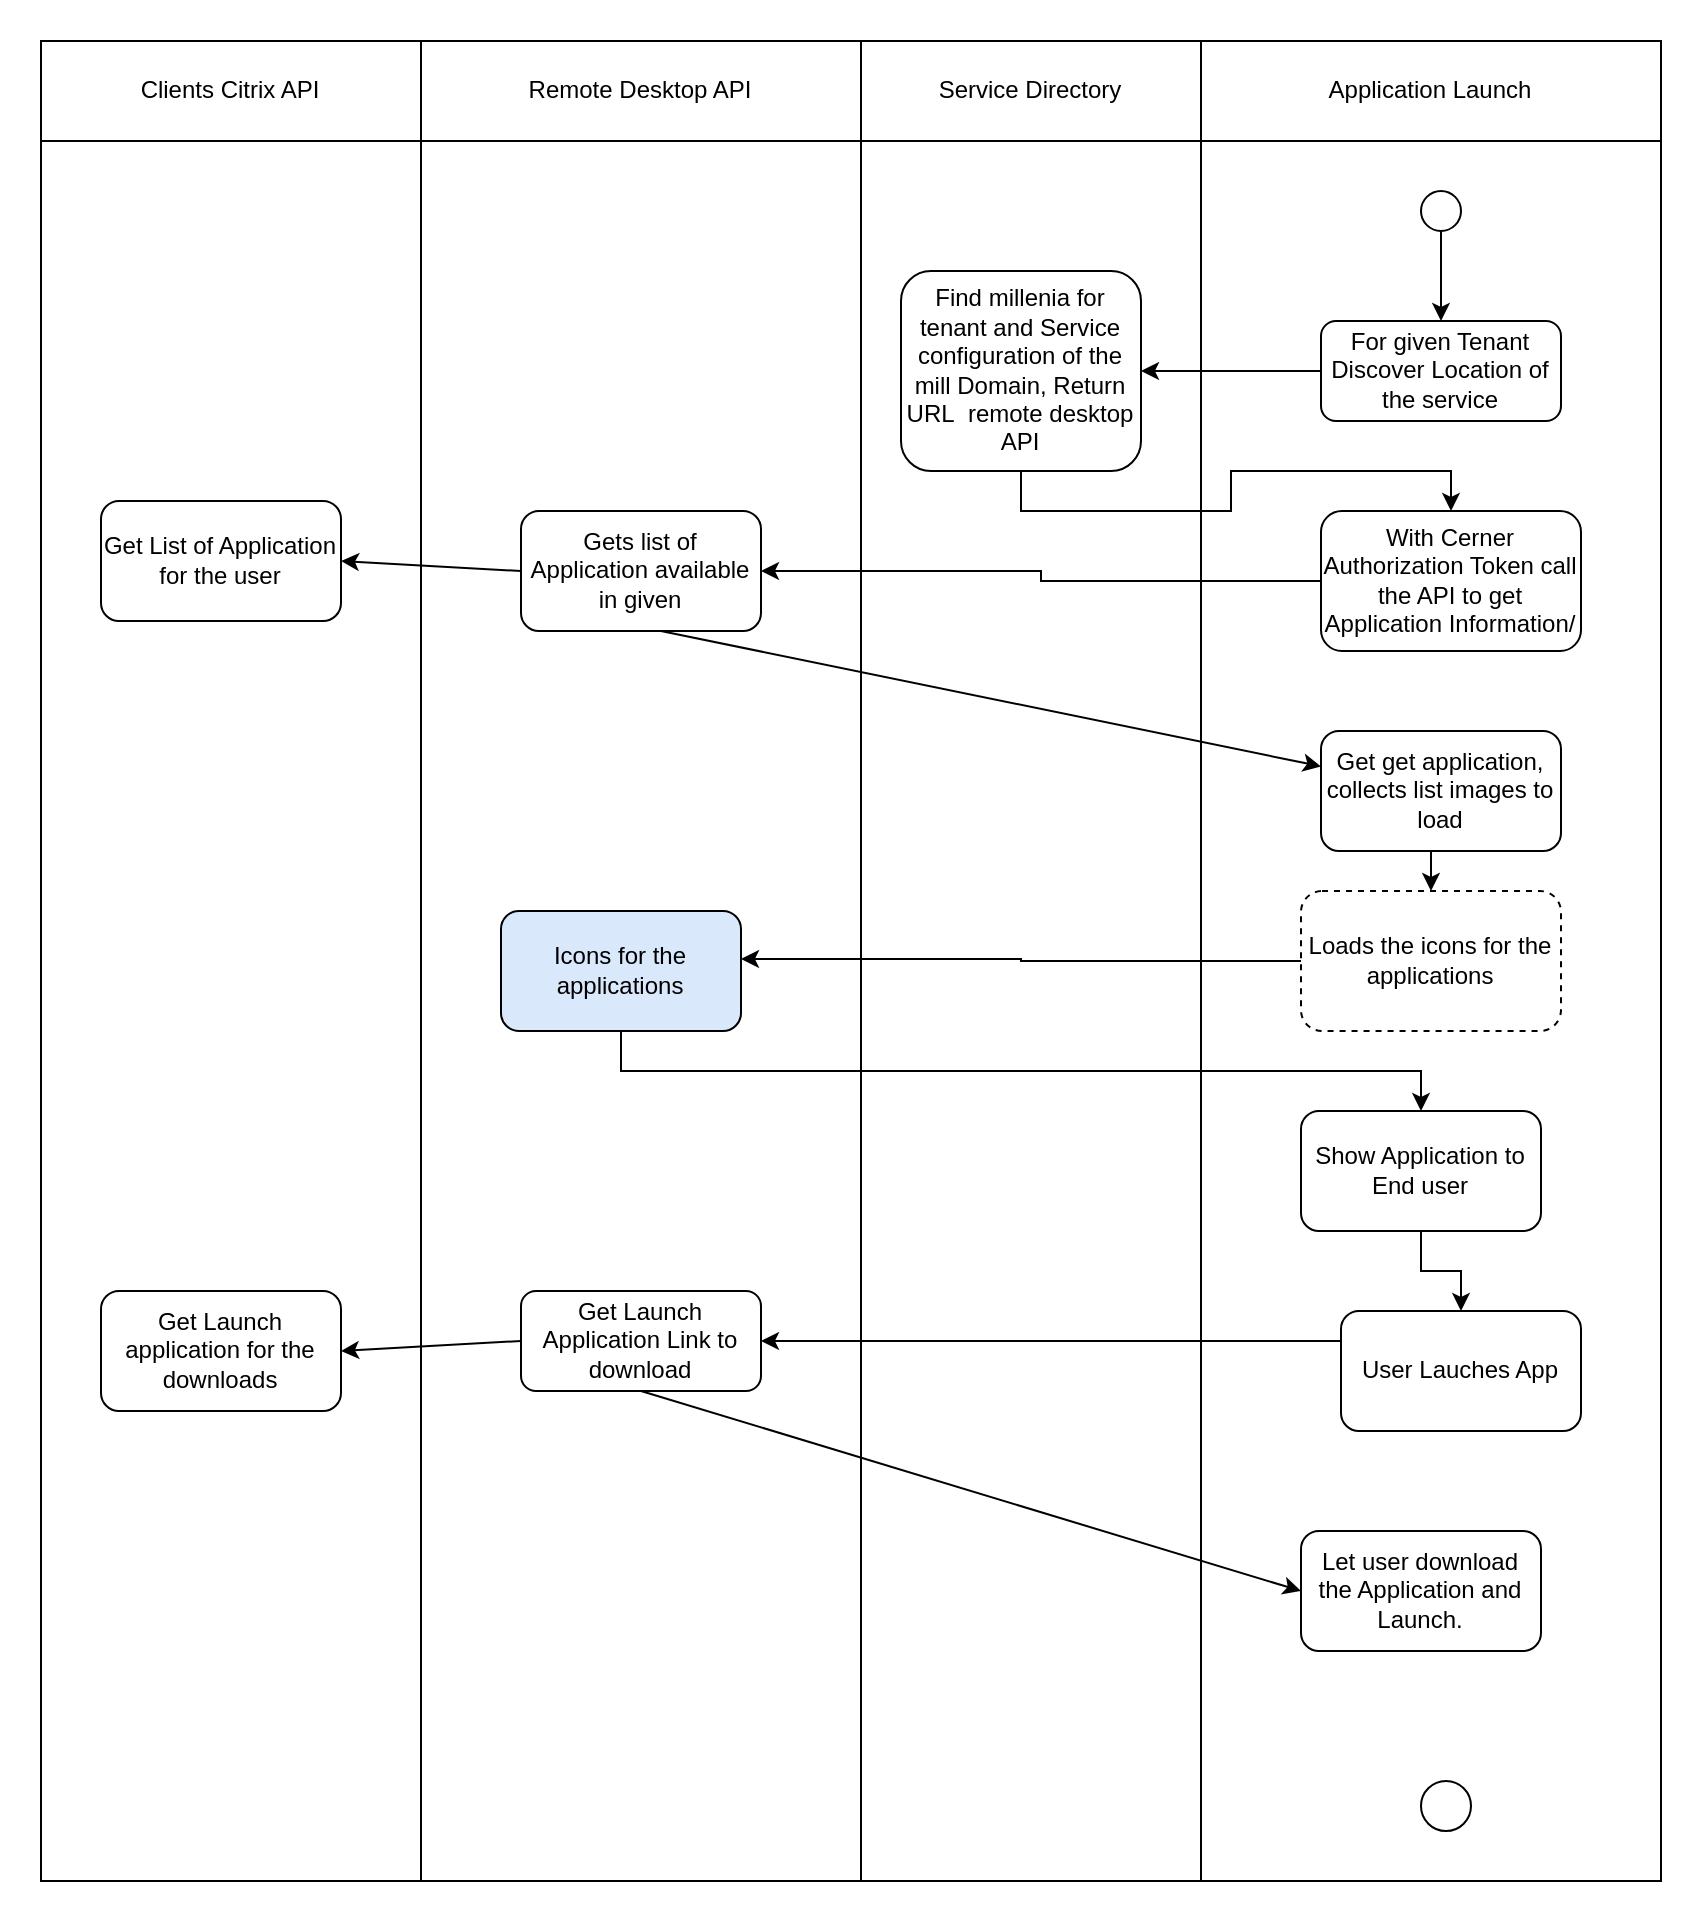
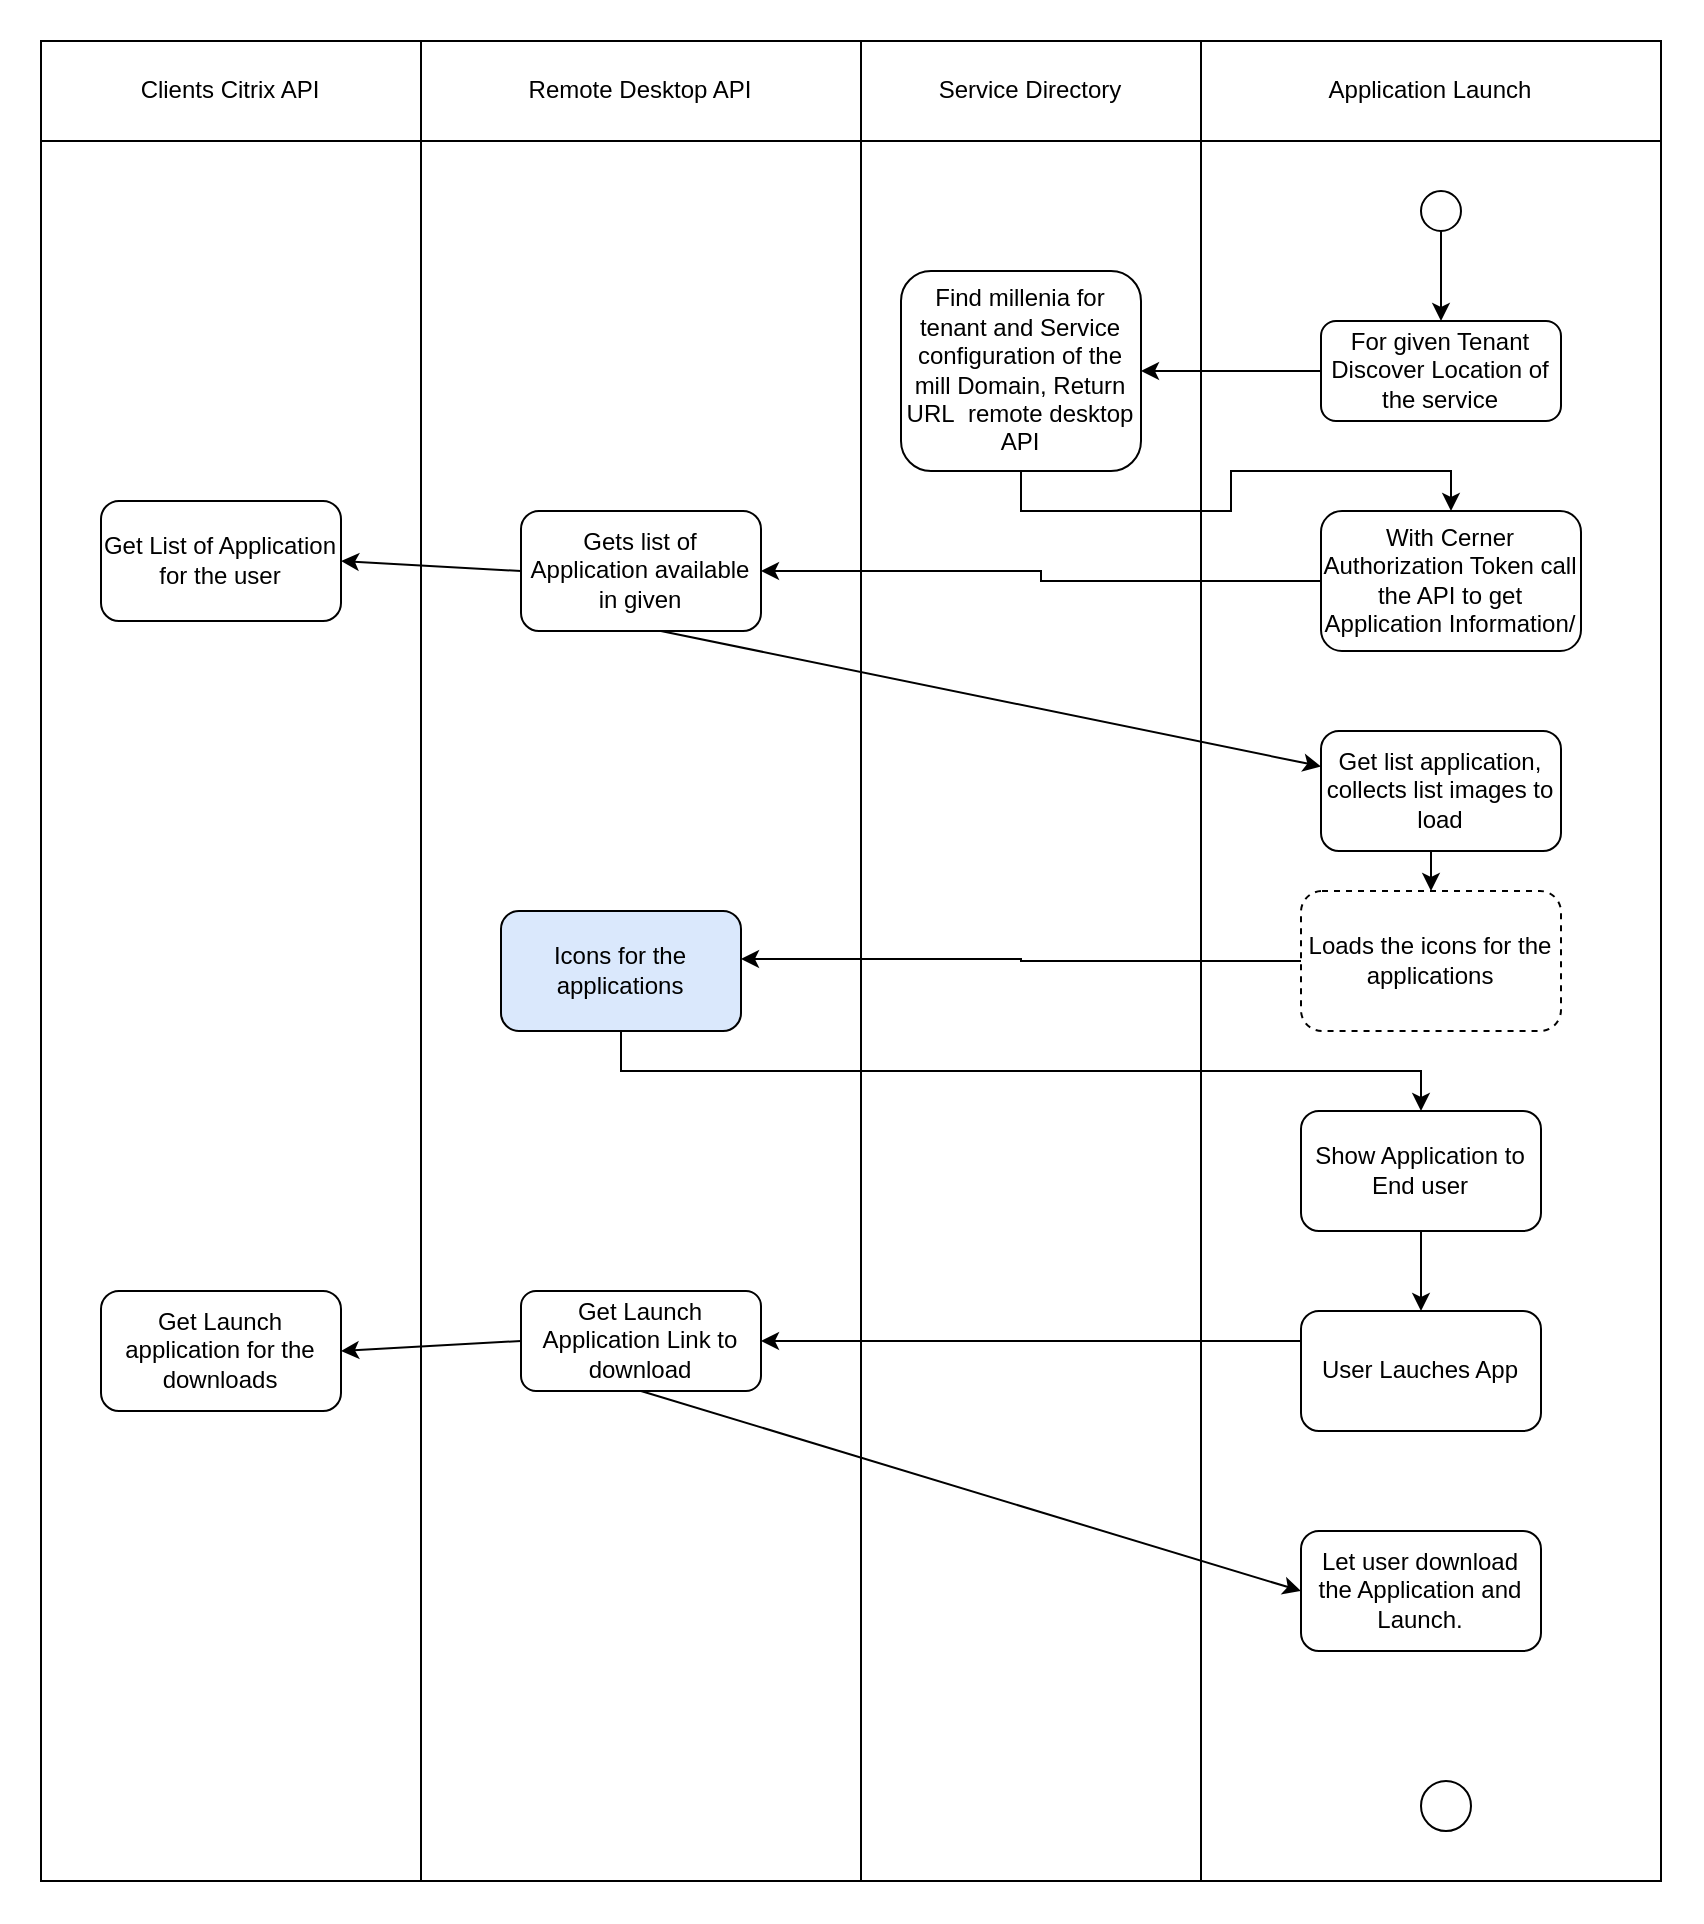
  <mxCell id="0" />
  <mxCell id="1" parent="0" />
  <mxCell id="2" value="" style="shape=table;startSize=0;container=1;collapsible=0;childLayout=tableLayout;" vertex="1" parent="1"><mxGeometry x="20" y="20" width="810" height="920" as="geometry" /></mxCell>
  <mxCell id="3" value="" style="shape=tableRow;horizontal=0;startSize=0;swimlaneHead=0;swimlaneBody=0;top=0;left=0;bottom=0;right=0;collapsible=0;dropTarget=0;fillColor=none;points=[[0,0.5],[1,0.5]];portConstraint=eastwest;" vertex="1" parent="2"><mxGeometry width="810" height="50" as="geometry" /></mxCell>
  <mxCell id="4" value="Clients Citrix API" style="shape=partialRectangle;html=1;whiteSpace=wrap;connectable=0;overflow=hidden;fillColor=none;top=0;left=0;bottom=0;right=0;pointerEvents=1;" vertex="1" parent="3"><mxGeometry width="190" height="50" as="geometry"><mxRectangle width="190" height="50" as="alternateBounds" /></mxGeometry></mxCell>
  <mxCell id="5" value="Remote Desktop API" style="shape=partialRectangle;html=1;whiteSpace=wrap;connectable=0;overflow=hidden;fillColor=none;top=0;left=0;bottom=0;right=0;pointerEvents=1;" vertex="1" parent="3"><mxGeometry x="190" width="220" height="50" as="geometry"><mxRectangle width="220" height="50" as="alternateBounds" /></mxGeometry></mxCell>
  <mxCell id="6" value="Service Directory" style="shape=partialRectangle;html=1;whiteSpace=wrap;connectable=0;overflow=hidden;fillColor=none;top=0;left=0;bottom=0;right=0;pointerEvents=1;" vertex="1" parent="3"><mxGeometry x="410" width="170" height="50" as="geometry"><mxRectangle width="170" height="50" as="alternateBounds" /></mxGeometry></mxCell>
  <mxCell id="7" value="Application Launch" style="shape=partialRectangle;html=1;whiteSpace=wrap;connectable=0;overflow=hidden;fillColor=none;top=0;left=0;bottom=0;right=0;pointerEvents=1;" vertex="1" parent="3"><mxGeometry x="580" width="230" height="50" as="geometry"><mxRectangle width="230" height="50" as="alternateBounds" /></mxGeometry></mxCell>
  <mxCell id="8" value="" style="shape=tableRow;horizontal=0;startSize=0;swimlaneHead=0;swimlaneBody=0;top=0;left=0;bottom=0;right=0;collapsible=0;dropTarget=0;fillColor=none;points=[[0,0.5],[1,0.5]];portConstraint=eastwest;" vertex="1" parent="2"><mxGeometry y="50" width="810" height="870" as="geometry" /></mxCell>
  <mxCell id="9" value="" style="shape=partialRectangle;html=1;whiteSpace=wrap;connectable=0;overflow=hidden;fillColor=none;top=0;left=0;bottom=0;right=0;pointerEvents=1;" vertex="1" parent="8"><mxGeometry width="190" height="870" as="geometry"><mxRectangle width="190" height="870" as="alternateBounds" /></mxGeometry></mxCell>
  <mxCell id="10" value="" style="shape=partialRectangle;html=1;whiteSpace=wrap;connectable=0;overflow=hidden;fillColor=none;top=0;left=0;bottom=0;right=0;pointerEvents=1;" vertex="1" parent="8"><mxGeometry x="190" width="220" height="870" as="geometry"><mxRectangle width="220" height="870" as="alternateBounds" /></mxGeometry></mxCell>
  <mxCell id="11" value="" style="shape=partialRectangle;html=1;whiteSpace=wrap;connectable=0;overflow=hidden;fillColor=none;top=0;left=0;bottom=0;right=0;pointerEvents=1;" vertex="1" parent="8"><mxGeometry x="410" width="170" height="870" as="geometry"><mxRectangle width="170" height="870" as="alternateBounds" /></mxGeometry></mxCell>
  <mxCell id="12" value="" style="shape=partialRectangle;html=1;whiteSpace=wrap;connectable=0;overflow=hidden;fillColor=none;top=0;left=0;bottom=0;right=0;pointerEvents=1;" vertex="1" parent="8"><mxGeometry x="580" width="230" height="870" as="geometry"><mxRectangle width="230" height="870" as="alternateBounds" /></mxGeometry></mxCell>
  <mxCell id="13" value="" style="ellipse;whiteSpace=wrap;html=1;aspect=fixed;" vertex="1" parent="1"><mxGeometry x="710" y="95" width="20" height="20" as="geometry" /></mxCell>
  <mxCell id="14" style="edgeStyle=orthogonalEdgeStyle;rounded=0;orthogonalLoop=1;jettySize=auto;html=1;exitX=0;exitY=0.5;exitDx=0;exitDy=0;" edge="1" parent="1" source="15" target="17"><mxGeometry relative="1" as="geometry" /></mxCell>
  <mxCell id="15" value="For given Tenant Discover Location of the service" style="rounded=1;whiteSpace=wrap;html=1;" vertex="1" parent="1"><mxGeometry x="660" y="160" width="120" height="50" as="geometry" /></mxCell>
  <mxCell id="16" style="edgeStyle=orthogonalEdgeStyle;rounded=0;orthogonalLoop=1;jettySize=auto;html=1;exitX=0.5;exitY=1;exitDx=0;exitDy=0;" edge="1" parent="1" source="17" target="19"><mxGeometry relative="1" as="geometry" /></mxCell>
  <mxCell id="17" value="Find millenia for tenant and Service configuration of the mill Domain, Return URL&amp;nbsp; remote desktop API" style="rounded=1;whiteSpace=wrap;html=1;" vertex="1" parent="1"><mxGeometry x="450" y="135" width="120" height="100" as="geometry" /></mxCell>
  <mxCell id="18" style="edgeStyle=orthogonalEdgeStyle;rounded=0;orthogonalLoop=1;jettySize=auto;html=1;exitX=0;exitY=0.5;exitDx=0;exitDy=0;" edge="1" parent="1" source="19" target="22"><mxGeometry relative="1" as="geometry" /></mxCell>
  <mxCell id="19" value="With Cerner Authorization Token call the API to get Application Information/" style="rounded=1;whiteSpace=wrap;html=1;" vertex="1" parent="1"><mxGeometry x="660" y="255" width="130" height="70" as="geometry" /></mxCell>
  <mxCell id="20" value="Get List of Application for the user" style="rounded=1;whiteSpace=wrap;html=1;" vertex="1" parent="1"><mxGeometry x="50" y="250" width="120" height="60" as="geometry" /></mxCell>
  <mxCell id="21" style="edgeStyle=none;rounded=0;orthogonalLoop=1;jettySize=auto;html=1;exitX=0;exitY=0.5;exitDx=0;exitDy=0;entryX=1;entryY=0.5;entryDx=0;entryDy=0;" edge="1" parent="1" source="22" target="20"><mxGeometry relative="1" as="geometry" /></mxCell>
  <mxCell id="22" value="Gets list of Application available in given" style="rounded=1;whiteSpace=wrap;html=1;" vertex="1" parent="1"><mxGeometry x="260" y="255" width="120" height="60" as="geometry" /></mxCell>
  <mxCell id="23" style="edgeStyle=orthogonalEdgeStyle;rounded=0;orthogonalLoop=1;jettySize=auto;html=1;exitX=0;exitY=0.5;exitDx=0;exitDy=0;entryX=1;entryY=0.4;entryDx=0;entryDy=0;entryPerimeter=0;" edge="1" parent="1" source="24" target="26"><mxGeometry relative="1" as="geometry" /></mxCell>
  <mxCell id="24" value="Loads the icons for the applications" style="rounded=1;whiteSpace=wrap;html=1;dashed=1;" vertex="1" parent="1"><mxGeometry x="650" y="445" width="130" height="70" as="geometry" /></mxCell>
  <mxCell id="25" style="edgeStyle=orthogonalEdgeStyle;rounded=0;orthogonalLoop=1;jettySize=auto;html=1;exitX=0.5;exitY=1;exitDx=0;exitDy=0;" edge="1" parent="1" source="26" target="28"><mxGeometry relative="1" as="geometry" /></mxCell>
  <mxCell id="26" value="Icons for the applications" style="rounded=1;whiteSpace=wrap;html=1;fillColor=#dae8fc;" vertex="1" parent="1"><mxGeometry x="250" y="455" width="120" height="60" as="geometry" /></mxCell>
  <mxCell id="27" style="edgeStyle=orthogonalEdgeStyle;rounded=0;orthogonalLoop=1;jettySize=auto;html=1;exitX=0.5;exitY=1;exitDx=0;exitDy=0;" edge="1" parent="1" source="28" target="29"><mxGeometry relative="1" as="geometry" /></mxCell>
  <mxCell id="28" value="Show Application to End user" style="rounded=1;whiteSpace=wrap;html=1;" vertex="1" parent="1"><mxGeometry x="650" y="555" width="120" height="60" as="geometry" /></mxCell>
- <mxCell id="29" value="User Lauches App" style="rounded=1;whiteSpace=wrap;html=1;" vertex="1" parent="1"><mxGeometry x="670" y="655" width="120" height="60" as="geometry" /></mxCell>
+ <mxCell id="29" value="User Lauches App" style="rounded=1;whiteSpace=wrap;html=1;" vertex="1" parent="1"><mxGeometry x="650" y="655" width="120" height="60" as="geometry" /></mxCell>
  <mxCell id="30" style="rounded=0;orthogonalLoop=1;jettySize=auto;html=1;exitX=0;exitY=0.5;exitDx=0;exitDy=0;entryX=1;entryY=0.5;entryDx=0;entryDy=0;" edge="1" parent="1" source="31" target="33"><mxGeometry relative="1" as="geometry" /></mxCell>
  <mxCell id="31" value="Get Launch Application Link to download" style="rounded=1;whiteSpace=wrap;html=1;" vertex="1" parent="1"><mxGeometry x="260" y="645" width="120" height="50" as="geometry" /></mxCell>
  <mxCell id="32" value="Let user download the Application and Launch." style="rounded=1;whiteSpace=wrap;html=1;" vertex="1" parent="1"><mxGeometry x="650" y="765" width="120" height="60" as="geometry" /></mxCell>
  <mxCell id="33" value="Get Launch application for the downloads" style="rounded=1;whiteSpace=wrap;html=1;" vertex="1" parent="1"><mxGeometry x="50" y="645" width="120" height="60" as="geometry" /></mxCell>
  <mxCell id="34" value="" style="ellipse;whiteSpace=wrap;html=1;aspect=fixed;" vertex="1" parent="1"><mxGeometry x="710" y="890" width="25" height="25" as="geometry" /></mxCell>
  <mxCell id="35" value="" style="endArrow=classic;html=1;rounded=0;exitX=0.5;exitY=1;exitDx=0;exitDy=0;entryX=0.5;entryY=0;entryDx=0;entryDy=0;" edge="1" parent="1" source="13" target="15"><mxGeometry width="50" height="50" relative="1" as="geometry"><mxPoint x="390" y="445" as="sourcePoint" /><mxPoint x="440" y="395" as="targetPoint" /></mxGeometry></mxCell>
  <mxCell id="36" value="" style="endArrow=classic;html=1;rounded=0;exitX=0.583;exitY=1;exitDx=0;exitDy=0;exitPerimeter=0;" edge="1" parent="1" source="22" target="38"><mxGeometry width="50" height="50" relative="1" as="geometry"><mxPoint x="390" y="445" as="sourcePoint" /><mxPoint x="440" y="395" as="targetPoint" /></mxGeometry></mxCell>
  <mxCell id="37" style="edgeStyle=orthogonalEdgeStyle;rounded=0;orthogonalLoop=1;jettySize=auto;html=1;exitX=0.5;exitY=1;exitDx=0;exitDy=0;entryX=0.5;entryY=0;entryDx=0;entryDy=0;" edge="1" parent="1" source="38" target="24"><mxGeometry relative="1" as="geometry" /></mxCell>
- <mxCell id="38" value="Get get application, collects list images to load" style="rounded=1;whiteSpace=wrap;html=1;" vertex="1" parent="1"><mxGeometry x="660" y="365" width="120" height="60" as="geometry" /></mxCell>
+ <mxCell id="38" value="Get list application, collects list images to load" style="rounded=1;whiteSpace=wrap;html=1;" vertex="1" parent="1"><mxGeometry x="660" y="365" width="120" height="60" as="geometry" /></mxCell>
  <mxCell id="39" value="" style="endArrow=classic;html=1;rounded=0;exitX=0;exitY=0.25;exitDx=0;exitDy=0;" edge="1" parent="1" source="29" target="31"><mxGeometry width="50" height="50" relative="1" as="geometry"><mxPoint x="390" y="445" as="sourcePoint" /><mxPoint x="440" y="395" as="targetPoint" /></mxGeometry></mxCell>
  <mxCell id="40" value="" style="endArrow=classic;html=1;rounded=0;exitX=0.5;exitY=1;exitDx=0;exitDy=0;entryX=0;entryY=0.5;entryDx=0;entryDy=0;" edge="1" parent="1" source="31" target="32"><mxGeometry width="50" height="50" relative="1" as="geometry"><mxPoint x="390" y="445" as="sourcePoint" /><mxPoint x="440" y="395" as="targetPoint" /></mxGeometry></mxCell>
